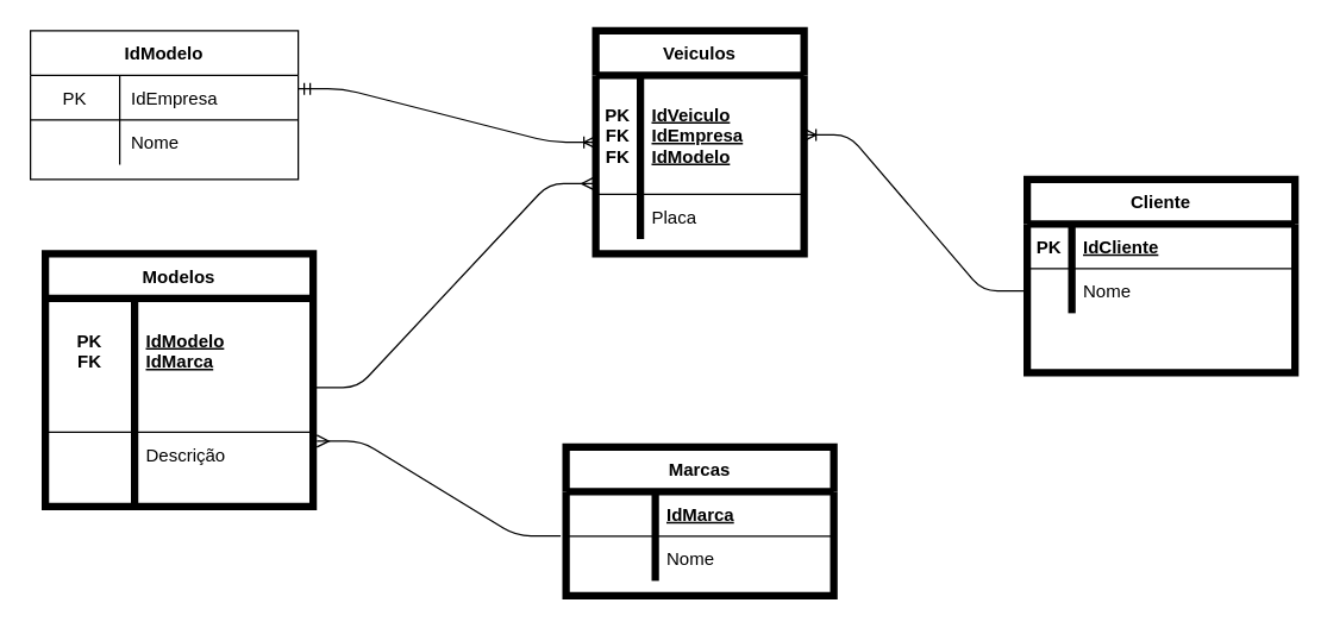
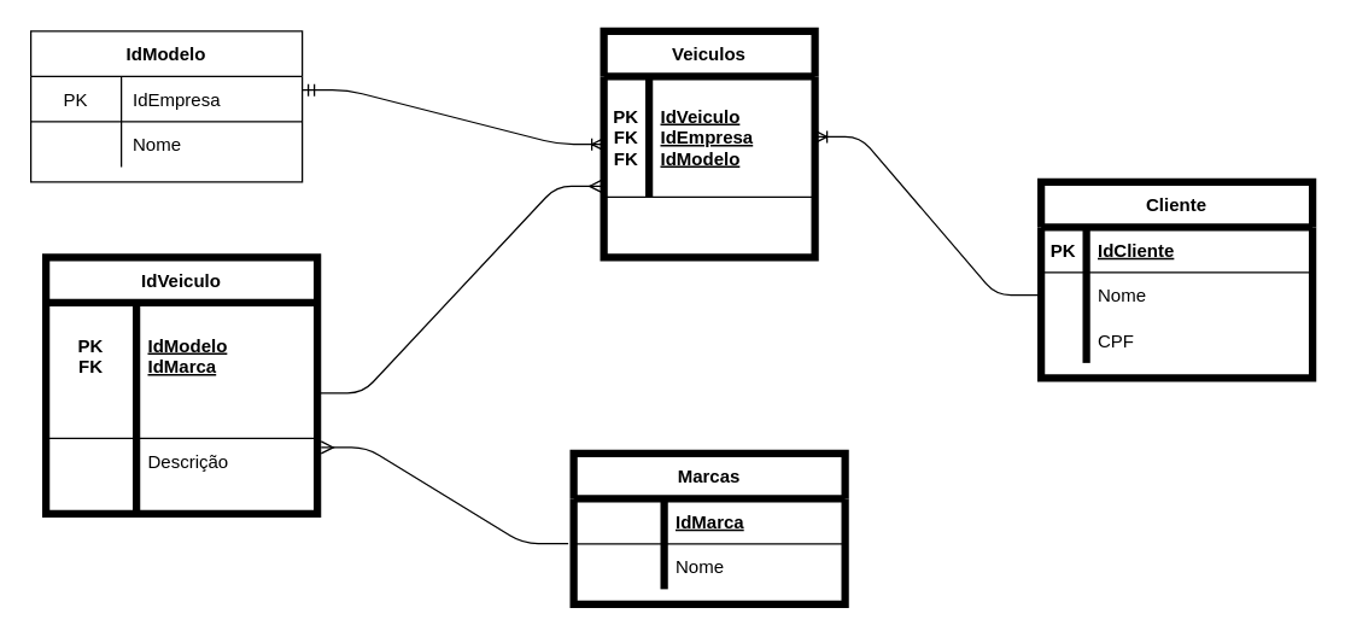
  <mxCell id="0" />
  <mxCell id="1" parent="0" />
  <mxCell id="2" value="IdModelo" style="shape=table;startSize=30;container=1;collapsible=1;childLayout=tableLayout;fixedRows=1;rowLines=0;fontStyle=1;align=center;resizeLast=1;" vertex="1" parent="1"><mxGeometry x="20" y="20" width="180" height="100" as="geometry" /></mxCell>
  <mxCell id="3" value="" style="shape=partialRectangle;collapsible=0;dropTarget=0;pointerEvents=0;fillColor=none;top=0;left=0;bottom=0;right=0;points=[[0,0.5],[1,0.5]];portConstraint=eastwest;" vertex="1" parent="2"><mxGeometry y="30" width="180" height="30" as="geometry" /></mxCell>
  <mxCell id="4" value="PK" style="shape=partialRectangle;connectable=0;fillColor=none;top=0;left=0;bottom=0;right=0;editable=1;overflow=hidden;" vertex="1" parent="3"><mxGeometry width="60" height="30" as="geometry" /></mxCell>
  <mxCell id="5" value="IdEmpresa" style="shape=partialRectangle;connectable=0;fillColor=none;top=0;left=0;bottom=0;right=0;align=left;spacingLeft=6;overflow=hidden;" vertex="1" parent="3"><mxGeometry x="60" width="120" height="30" as="geometry" /></mxCell>
  <mxCell id="6" value="" style="shape=partialRectangle;collapsible=0;dropTarget=0;pointerEvents=0;fillColor=none;top=0;left=0;bottom=0;right=0;points=[[0,0.5],[1,0.5]];portConstraint=eastwest;" vertex="1" parent="2"><mxGeometry y="60" width="180" height="30" as="geometry" /></mxCell>
  <mxCell id="7" value="" style="shape=partialRectangle;connectable=0;fillColor=none;top=0;left=0;bottom=0;right=0;editable=1;overflow=hidden;" vertex="1" parent="6"><mxGeometry width="60" height="30" as="geometry" /></mxCell>
  <mxCell id="8" value="Nome" style="shape=partialRectangle;connectable=0;fillColor=none;top=0;left=0;bottom=0;right=0;align=left;spacingLeft=6;overflow=hidden;" vertex="1" parent="6"><mxGeometry x="60" width="120" height="30" as="geometry" /></mxCell>
  <mxCell id="9" value="" style="endArrow=none;html=1;rounded=0;" edge="1" parent="1"><mxGeometry relative="1" as="geometry"><mxPoint x="20" y="80" as="sourcePoint" /><mxPoint x="200" y="80" as="targetPoint" /></mxGeometry></mxCell>
  <mxCell id="10" value="" style="edgeStyle=entityRelationEdgeStyle;fontSize=12;html=1;endArrow=ERoneToMany;startArrow=ERmandOne;entryX=0;entryY=0.5;entryDx=0;entryDy=0;" edge="1" parent="1" target="11"><mxGeometry width="100" height="100" relative="1" as="geometry"><mxPoint x="200" y="59" as="sourcePoint" /><mxPoint x="400" y="80" as="targetPoint" /></mxGeometry></mxCell>
  <mxCell id="11" value="Veiculos" style="shape=table;startSize=30;container=1;collapsible=1;childLayout=tableLayout;fixedRows=1;rowLines=0;fontStyle=1;align=center;resizeLast=1;strokeWidth=5;" vertex="1" parent="1"><mxGeometry x="400" y="20" width="140" height="150" as="geometry" /></mxCell>
  <mxCell id="12" value="" style="shape=partialRectangle;collapsible=0;dropTarget=0;pointerEvents=0;fillColor=none;top=0;left=0;bottom=1;right=0;points=[[0,0.5],[1,0.5]];portConstraint=eastwest;" vertex="1" parent="11"><mxGeometry y="30" width="140" height="80" as="geometry" /></mxCell>
  <mxCell id="13" value="PK&#10;FK&#10;FK" style="shape=partialRectangle;connectable=0;fillColor=none;top=0;left=0;bottom=0;right=0;fontStyle=1;overflow=hidden;" vertex="1" parent="12"><mxGeometry width="30" height="80" as="geometry" /></mxCell>
  <mxCell id="14" value="IdVeiculo&#10;IdEmpresa&#10;IdModelo" style="shape=partialRectangle;connectable=0;fillColor=none;top=0;left=0;bottom=0;right=0;align=left;spacingLeft=6;fontStyle=5;overflow=hidden;" vertex="1" parent="12"><mxGeometry x="30" width="110" height="80" as="geometry" /></mxCell>
  <mxCell id="15" value="" style="shape=partialRectangle;collapsible=0;dropTarget=0;pointerEvents=0;fillColor=none;top=0;left=0;bottom=0;right=0;points=[[0,0.5],[1,0.5]];portConstraint=eastwest;" vertex="1" parent="11"><mxGeometry y="110" width="140" height="30" as="geometry" /></mxCell>
  <mxCell id="16" value="" style="shape=partialRectangle;connectable=0;fillColor=none;top=0;left=0;bottom=0;right=0;editable=1;overflow=hidden;" vertex="1" parent="15"><mxGeometry width="30" height="30" as="geometry" /></mxCell>
- <mxCell id="17" value="Placa" style="shape=partialRectangle;connectable=0;fillColor=none;top=0;left=0;bottom=0;right=0;align=left;spacingLeft=6;overflow=hidden;" vertex="1" parent="15"><mxGeometry x="30" width="110" height="30" as="geometry" /></mxCell>
- <mxCell id="18" value="Modelos" style="shape=table;startSize=30;container=1;collapsible=1;childLayout=tableLayout;fixedRows=1;rowLines=0;fontStyle=1;align=center;resizeLast=1;strokeWidth=5;" vertex="1" parent="1"><mxGeometry x="30" y="170" width="180" height="170" as="geometry" /></mxCell>
+ <mxCell id="18" value="IdVeiculo" style="shape=table;startSize=30;container=1;collapsible=1;childLayout=tableLayout;fixedRows=1;rowLines=0;fontStyle=1;align=center;resizeLast=1;strokeWidth=5;" vertex="1" parent="1"><mxGeometry x="30" y="170" width="180" height="170" as="geometry" /></mxCell>
  <mxCell id="19" value="" style="shape=partialRectangle;collapsible=0;dropTarget=0;pointerEvents=0;fillColor=none;top=0;left=0;bottom=0;right=0;points=[[0,0.5],[1,0.5]];portConstraint=eastwest;" vertex="1" parent="18"><mxGeometry y="30" width="180" height="70" as="geometry" /></mxCell>
  <mxCell id="20" value="PK&#10;FK" style="shape=partialRectangle;connectable=0;fillColor=none;top=0;left=0;bottom=0;right=0;fontStyle=1;overflow=hidden;" vertex="1" parent="19"><mxGeometry width="60" height="70" as="geometry" /></mxCell>
  <mxCell id="21" value="&#10;IdModelo&#10;IdMarca&#10;" style="shape=partialRectangle;connectable=0;fillColor=none;top=0;left=0;bottom=0;right=0;align=left;spacingLeft=6;fontStyle=5;overflow=hidden;" vertex="1" parent="19"><mxGeometry x="60" width="120" height="70" as="geometry" /></mxCell>
  <mxCell id="22" value="" style="shape=partialRectangle;collapsible=0;dropTarget=0;pointerEvents=0;fillColor=none;top=0;left=0;bottom=1;right=0;points=[[0,0.5],[1,0.5]];portConstraint=eastwest;" vertex="1" parent="18"><mxGeometry y="100" width="180" height="20" as="geometry" /></mxCell>
  <mxCell id="23" value="" style="shape=partialRectangle;connectable=0;fillColor=none;top=0;left=0;bottom=0;right=0;fontStyle=1;overflow=hidden;" vertex="1" parent="22"><mxGeometry width="60" height="20" as="geometry" /></mxCell>
  <mxCell id="24" value="" style="shape=partialRectangle;connectable=0;fillColor=none;top=0;left=0;bottom=0;right=0;align=left;spacingLeft=6;fontStyle=5;overflow=hidden;" vertex="1" parent="22"><mxGeometry x="60" width="120" height="20" as="geometry" /></mxCell>
  <mxCell id="25" value="" style="shape=partialRectangle;collapsible=0;dropTarget=0;pointerEvents=0;fillColor=none;top=0;left=0;bottom=0;right=0;points=[[0,0.5],[1,0.5]];portConstraint=eastwest;" vertex="1" parent="18"><mxGeometry y="120" width="180" height="30" as="geometry" /></mxCell>
  <mxCell id="26" value="" style="shape=partialRectangle;connectable=0;fillColor=none;top=0;left=0;bottom=0;right=0;editable=1;overflow=hidden;" vertex="1" parent="25"><mxGeometry width="60" height="30" as="geometry" /></mxCell>
  <mxCell id="27" value="Descrição" style="shape=partialRectangle;connectable=0;fillColor=none;top=0;left=0;bottom=0;right=0;align=left;spacingLeft=6;overflow=hidden;" vertex="1" parent="25"><mxGeometry x="60" width="120" height="30" as="geometry" /></mxCell>
  <mxCell id="28" value="" style="shape=partialRectangle;collapsible=0;dropTarget=0;pointerEvents=0;fillColor=none;top=0;left=0;bottom=0;right=0;points=[[0,0.5],[1,0.5]];portConstraint=eastwest;" vertex="1" parent="18"><mxGeometry y="150" width="180" height="20" as="geometry" /></mxCell>
  <mxCell id="29" value="" style="shape=partialRectangle;connectable=0;fillColor=none;top=0;left=0;bottom=0;right=0;editable=1;overflow=hidden;" vertex="1" parent="28"><mxGeometry width="60" height="20" as="geometry" /></mxCell>
  <mxCell id="30" value="" style="shape=partialRectangle;connectable=0;fillColor=none;top=0;left=0;bottom=0;right=0;align=left;spacingLeft=6;overflow=hidden;" vertex="1" parent="28"><mxGeometry x="60" width="120" height="20" as="geometry" /></mxCell>
  <mxCell id="31" value="" style="edgeStyle=entityRelationEdgeStyle;fontSize=12;html=1;endArrow=ERmany;entryX=-0.011;entryY=0.91;entryDx=0;entryDy=0;entryPerimeter=0;" edge="1" parent="1" target="12"><mxGeometry width="100" height="100" relative="1" as="geometry"><mxPoint x="210" y="260" as="sourcePoint" /><mxPoint x="310" y="160" as="targetPoint" /></mxGeometry></mxCell>
  <mxCell id="32" value="Marcas" style="shape=table;startSize=30;container=1;collapsible=1;childLayout=tableLayout;fixedRows=1;rowLines=0;fontStyle=1;align=center;resizeLast=1;strokeWidth=5;" vertex="1" parent="1"><mxGeometry x="380" y="300" width="180" height="100" as="geometry" /></mxCell>
  <mxCell id="33" value="" style="shape=partialRectangle;collapsible=0;dropTarget=0;pointerEvents=0;fillColor=none;top=0;left=0;bottom=1;right=0;points=[[0,0.5],[1,0.5]];portConstraint=eastwest;" vertex="1" parent="32"><mxGeometry y="30" width="180" height="30" as="geometry" /></mxCell>
  <mxCell id="34" value="IdMarca" style="shape=partialRectangle;connectable=0;fillColor=none;top=0;left=0;bottom=0;right=0;align=left;spacingLeft=6;fontStyle=5;overflow=hidden;" vertex="1" parent="33"><mxGeometry x="60" width="120" height="30" as="geometry" /></mxCell>
  <mxCell id="35" value="" style="shape=partialRectangle;collapsible=0;dropTarget=0;pointerEvents=0;fillColor=none;top=0;left=0;bottom=0;right=0;points=[[0,0.5],[1,0.5]];portConstraint=eastwest;" vertex="1" parent="32"><mxGeometry y="60" width="180" height="30" as="geometry" /></mxCell>
  <mxCell id="36" value="" style="shape=partialRectangle;connectable=0;fillColor=none;top=0;left=0;bottom=0;right=0;editable=1;overflow=hidden;" vertex="1" parent="35"><mxGeometry width="60" height="30" as="geometry" /></mxCell>
  <mxCell id="37" value="Nome" style="shape=partialRectangle;connectable=0;fillColor=none;top=0;left=0;bottom=0;right=0;align=left;spacingLeft=6;overflow=hidden;" vertex="1" parent="35"><mxGeometry x="60" width="120" height="30" as="geometry" /></mxCell>
  <mxCell id="38" value="" style="edgeStyle=entityRelationEdgeStyle;fontSize=12;html=1;endArrow=ERmany;entryX=1.014;entryY=0.2;entryDx=0;entryDy=0;entryPerimeter=0;exitX=-0.02;exitY=-0.007;exitDx=0;exitDy=0;exitPerimeter=0;" edge="1" parent="1" source="35" target="25"><mxGeometry width="100" height="100" relative="1" as="geometry"><mxPoint x="170" y="477.2" as="sourcePoint" /><mxPoint x="358.46" y="340" as="targetPoint" /></mxGeometry></mxCell>
  <mxCell id="39" value="Cliente" style="shape=table;startSize=30;container=1;collapsible=1;childLayout=tableLayout;fixedRows=1;rowLines=0;fontStyle=1;align=center;resizeLast=1;strokeWidth=5;" vertex="1" parent="1"><mxGeometry x="690" y="120" width="180" height="130" as="geometry" /></mxCell>
  <mxCell id="40" value="" style="shape=partialRectangle;collapsible=0;dropTarget=0;pointerEvents=0;fillColor=none;top=0;left=0;bottom=1;right=0;points=[[0,0.5],[1,0.5]];portConstraint=eastwest;" vertex="1" parent="39"><mxGeometry y="30" width="180" height="30" as="geometry" /></mxCell>
  <mxCell id="41" value="PK" style="shape=partialRectangle;connectable=0;fillColor=none;top=0;left=0;bottom=0;right=0;fontStyle=1;overflow=hidden;" vertex="1" parent="40"><mxGeometry width="30" height="30" as="geometry" /></mxCell>
  <mxCell id="42" value="IdCliente" style="shape=partialRectangle;connectable=0;fillColor=none;top=0;left=0;bottom=0;right=0;align=left;spacingLeft=6;fontStyle=5;overflow=hidden;" vertex="1" parent="40"><mxGeometry x="30" width="150" height="30" as="geometry" /></mxCell>
  <mxCell id="43" value="" style="shape=partialRectangle;collapsible=0;dropTarget=0;pointerEvents=0;fillColor=none;top=0;left=0;bottom=0;right=0;points=[[0,0.5],[1,0.5]];portConstraint=eastwest;" vertex="1" parent="39"><mxGeometry y="60" width="180" height="30" as="geometry" /></mxCell>
  <mxCell id="44" value="" style="shape=partialRectangle;connectable=0;fillColor=none;top=0;left=0;bottom=0;right=0;editable=1;overflow=hidden;" vertex="1" parent="43"><mxGeometry width="30" height="30" as="geometry" /></mxCell>
  <mxCell id="45" value="Nome    " style="shape=partialRectangle;connectable=0;fillColor=none;top=0;left=0;bottom=0;right=0;align=left;spacingLeft=6;overflow=hidden;" vertex="1" parent="43"><mxGeometry x="30" width="150" height="30" as="geometry" /></mxCell>
  <mxCell id="46" value="" style="shape=partialRectangle;collapsible=0;dropTarget=0;pointerEvents=0;fillColor=none;top=0;left=0;bottom=0;right=0;points=[[0,0.5],[1,0.5]];portConstraint=eastwest;" vertex="1" parent="39"><mxGeometry y="90" width="180" height="30" as="geometry" /></mxCell>
  <mxCell id="47" value="" style="shape=partialRectangle;connectable=0;fillColor=none;top=0;left=0;bottom=0;right=0;editable=1;overflow=hidden;" vertex="1" parent="46"><mxGeometry width="30" height="30" as="geometry" /></mxCell>
+ <mxCell id="48" value="CPF" style="shape=partialRectangle;connectable=0;fillColor=none;top=0;left=0;bottom=0;right=0;align=left;spacingLeft=6;overflow=hidden;" vertex="1" parent="46"><mxGeometry x="30" width="150" height="30" as="geometry" /></mxCell>
  <mxCell id="49" value="" style="edgeStyle=entityRelationEdgeStyle;fontSize=12;html=1;endArrow=ERoneToMany;exitX=0;exitY=0.5;exitDx=0;exitDy=0;entryX=1;entryY=0.5;entryDx=0;entryDy=0;" edge="1" parent="1" source="43" target="12"><mxGeometry width="100" height="100" relative="1" as="geometry"><mxPoint x="340" y="260" as="sourcePoint" /><mxPoint x="440" y="160" as="targetPoint" /></mxGeometry></mxCell>
